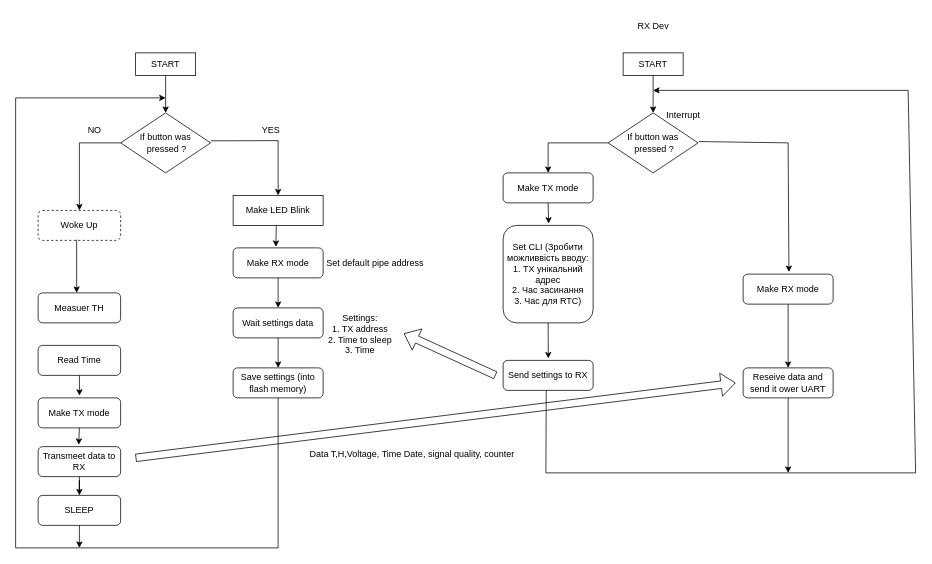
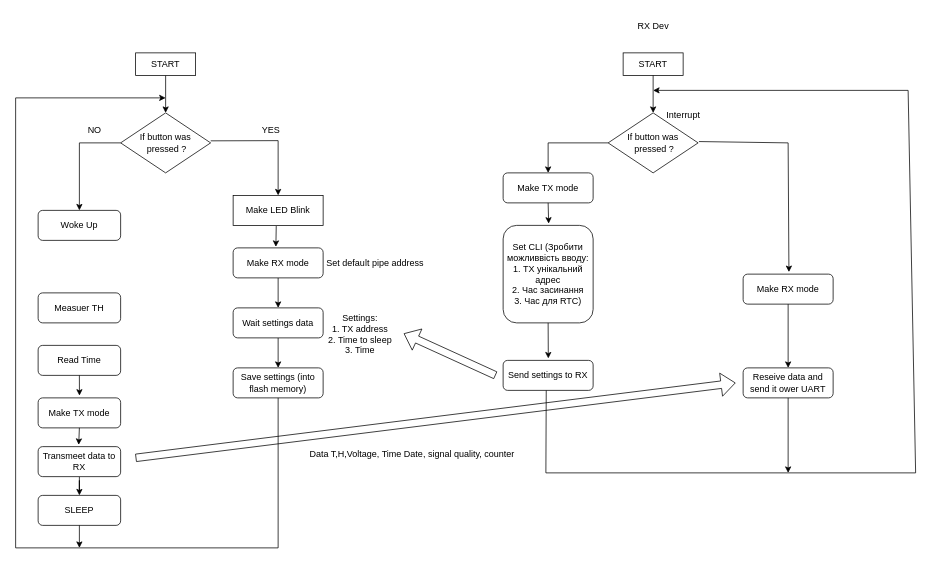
  <mxCell id="0" />
  <mxCell id="1" parent="0" />
  <mxCell id="2" value="" style="edgeStyle=orthogonalEdgeStyle;rounded=0;orthogonalLoop=1;jettySize=auto;html=1;" parent="1" source="3" target="4" edge="1"><mxGeometry relative="1" as="geometry" /></mxCell>
  <mxCell id="3" value="START" style="rounded=0;whiteSpace=wrap;html=1;" parent="1" vertex="1"><mxGeometry x="180" y="70" width="80" height="30" as="geometry" /></mxCell>
  <mxCell id="4" value="If button was&lt;div&gt;&amp;nbsp;pressed ?&lt;/div&gt;" style="rhombus;whiteSpace=wrap;html=1;" parent="1" vertex="1"><mxGeometry x="160" y="150" width="120" height="80" as="geometry" /></mxCell>
  <mxCell id="5" value="" style="edgeStyle=orthogonalEdgeStyle;rounded=0;orthogonalLoop=1;jettySize=auto;html=1;" parent="1" source="6" target="9" edge="1"><mxGeometry relative="1" as="geometry" /></mxCell>
  <mxCell id="6" value="Make RX mode" style="rounded=1;whiteSpace=wrap;html=1;" parent="1" vertex="1"><mxGeometry x="310" y="330" width="120" height="40" as="geometry" /></mxCell>
  <mxCell id="7" value="YES" style="text;html=1;align=center;verticalAlign=middle;resizable=0;points=[];autosize=1;strokeColor=none;fillColor=none;" parent="1" vertex="1"><mxGeometry x="335" y="158" width="50" height="30" as="geometry" /></mxCell>
  <mxCell id="8" value="" style="edgeStyle=orthogonalEdgeStyle;rounded=0;orthogonalLoop=1;jettySize=auto;html=1;" parent="1" source="9" target="11" edge="1"><mxGeometry relative="1" as="geometry" /></mxCell>
  <mxCell id="9" value="Wait settings data" style="rounded=1;whiteSpace=wrap;html=1;" parent="1" vertex="1"><mxGeometry x="310" y="410" width="120" height="40" as="geometry" /></mxCell>
  <mxCell id="10" value="Settings:&lt;div&gt;1. TX address&lt;br&gt;2. Time to sleep&lt;/div&gt;&lt;div&gt;3. Time&lt;/div&gt;" style="text;html=1;align=center;verticalAlign=middle;resizable=0;points=[];autosize=1;strokeColor=none;fillColor=none;" parent="1" vertex="1"><mxGeometry x="424" y="410" width="110" height="70" as="geometry" /></mxCell>
  <mxCell id="11" value="Save settings (into flash memory)" style="rounded=1;whiteSpace=wrap;html=1;" parent="1" vertex="1"><mxGeometry x="310" y="490" width="120" height="40" as="geometry" /></mxCell>
  <mxCell id="12" value="Make TX mode" style="rounded=1;whiteSpace=wrap;html=1;" parent="1" vertex="1"><mxGeometry x="50" y="530" width="110" height="40" as="geometry" /></mxCell>
  <mxCell id="13" value="Measuer TH" style="rounded=1;whiteSpace=wrap;html=1;" parent="1" vertex="1"><mxGeometry x="50" y="390" width="110" height="40" as="geometry" /></mxCell>
  <mxCell id="14" value="" style="edgeStyle=orthogonalEdgeStyle;rounded=0;orthogonalLoop=1;jettySize=auto;html=1;" parent="1" source="15" target="16" edge="1"><mxGeometry relative="1" as="geometry" /></mxCell>
  <mxCell id="15" value="Transmeet data to RX" style="rounded=1;whiteSpace=wrap;html=1;" parent="1" vertex="1"><mxGeometry x="50" y="595" width="110" height="40" as="geometry" /></mxCell>
  <mxCell id="16" value="SLEEP" style="rounded=1;whiteSpace=wrap;html=1;" parent="1" vertex="1"><mxGeometry x="50" y="660" width="110" height="40" as="geometry" /></mxCell>
- <mxCell id="17" value="Woke Up" style="rounded=1;whiteSpace=wrap;html=1;dashed=1;" parent="1" vertex="1"><mxGeometry x="50" y="280" width="110" height="40" as="geometry" /></mxCell>
+ <mxCell id="17" value="Woke Up" style="rounded=1;whiteSpace=wrap;html=1;" parent="1" vertex="1"><mxGeometry x="50" y="280" width="110" height="40" as="geometry" /></mxCell>
  <mxCell id="18" value="" style="endArrow=classic;html=1;rounded=0;exitX=0.5;exitY=1;exitDx=0;exitDy=0;" parent="1" source="11" edge="1"><mxGeometry width="50" height="50" relative="1" as="geometry"><mxPoint x="400" y="534" as="sourcePoint" /><mxPoint x="220" y="130" as="targetPoint" /><Array as="points"><mxPoint x="370" y="730" /><mxPoint x="20" y="730" /><mxPoint x="20" y="130" /></Array></mxGeometry></mxCell>
  <mxCell id="19" value="NO" style="text;html=1;align=center;verticalAlign=middle;resizable=0;points=[];autosize=1;strokeColor=none;fillColor=none;" parent="1" vertex="1"><mxGeometry x="105" y="158" width="40" height="30" as="geometry" /></mxCell>
  <mxCell id="20" value="RX Dev" style="text;html=1;align=center;verticalAlign=middle;resizable=0;points=[];autosize=1;strokeColor=none;fillColor=none;" parent="1" vertex="1"><mxGeometry x="840" y="20" width="60" height="30" as="geometry" /></mxCell>
  <mxCell id="21" value="START" style="rounded=0;whiteSpace=wrap;html=1;" parent="1" vertex="1"><mxGeometry x="830" y="70" width="80" height="30" as="geometry" /></mxCell>
  <mxCell id="22" value="If button was&lt;div&gt;&amp;nbsp;pressed ?&lt;/div&gt;" style="rhombus;whiteSpace=wrap;html=1;" parent="1" vertex="1"><mxGeometry x="810" y="150" width="120" height="80" as="geometry" /></mxCell>
  <mxCell id="23" value="" style="endArrow=classic;html=1;rounded=0;entryX=0.5;entryY=0;entryDx=0;entryDy=0;exitX=0;exitY=0.5;exitDx=0;exitDy=0;" parent="1" source="4" target="17" edge="1"><mxGeometry width="50" height="50" relative="1" as="geometry"><mxPoint x="420" y="420" as="sourcePoint" /><mxPoint x="470" y="370" as="targetPoint" /><Array as="points"><mxPoint x="105" y="190" /></Array></mxGeometry></mxCell>
  <mxCell id="24" value="Make TX mode" style="rounded=1;whiteSpace=wrap;html=1;" parent="1" vertex="1"><mxGeometry x="670" y="230" width="120" height="40" as="geometry" /></mxCell>
  <mxCell id="25" value="" style="shape=flexArrow;endArrow=classic;html=1;rounded=0;entryX=1.032;entryY=0.488;entryDx=0;entryDy=0;entryPerimeter=0;" parent="1" target="10" edge="1"><mxGeometry width="50" height="50" relative="1" as="geometry"><mxPoint x="660" y="500" as="sourcePoint" /><mxPoint x="540" y="540" as="targetPoint" /></mxGeometry></mxCell>
  <mxCell id="26" value="Set default pipe address" style="text;html=1;align=center;verticalAlign=middle;resizable=0;points=[];autosize=1;strokeColor=none;fillColor=none;" parent="1" vertex="1"><mxGeometry x="424" y="335" width="150" height="30" as="geometry" /></mxCell>
  <mxCell id="27" value="" style="endArrow=classic;html=1;rounded=0;entryX=0.5;entryY=0;entryDx=0;entryDy=0;exitX=0.5;exitY=1;exitDx=0;exitDy=0;" parent="1" source="21" target="22" edge="1"><mxGeometry width="50" height="50" relative="1" as="geometry"><mxPoint x="570" y="400" as="sourcePoint" /><mxPoint x="620" y="350" as="targetPoint" /></mxGeometry></mxCell>
  <mxCell id="28" value="Set CLI (Зробити можливвість вводу:&lt;br&gt;1. TX унікальний адрес&lt;br&gt;2. Час засинання&lt;br&gt;3. Час для RTC)" style="rounded=1;whiteSpace=wrap;html=1;" parent="1" vertex="1"><mxGeometry x="670" y="300" width="120" height="130" as="geometry" /></mxCell>
  <mxCell id="29" value="" style="endArrow=classic;html=1;rounded=0;entryX=0.506;entryY=-0.018;entryDx=0;entryDy=0;entryPerimeter=0;exitX=0.5;exitY=1;exitDx=0;exitDy=0;" parent="1" source="24" target="28" edge="1"><mxGeometry width="50" height="50" relative="1" as="geometry"><mxPoint x="570" y="350" as="sourcePoint" /><mxPoint x="620" y="300" as="targetPoint" /></mxGeometry></mxCell>
  <mxCell id="30" value="Send settings to RX" style="rounded=1;whiteSpace=wrap;html=1;" parent="1" vertex="1"><mxGeometry x="670" y="480" width="120" height="40" as="geometry" /></mxCell>
  <mxCell id="31" value="" style="endArrow=classic;html=1;rounded=0;entryX=0.502;entryY=-0.065;entryDx=0;entryDy=0;entryPerimeter=0;exitX=0.5;exitY=1;exitDx=0;exitDy=0;" parent="1" source="28" target="30" edge="1"><mxGeometry width="50" height="50" relative="1" as="geometry"><mxPoint x="590" y="480" as="sourcePoint" /><mxPoint x="640" y="430" as="targetPoint" /></mxGeometry></mxCell>
  <mxCell id="32" value="" style="endArrow=classic;html=1;rounded=0;exitX=0.479;exitY=1.002;exitDx=0;exitDy=0;exitPerimeter=0;" parent="1" source="30" edge="1"><mxGeometry width="50" height="50" relative="1" as="geometry"><mxPoint x="860" y="420" as="sourcePoint" /><mxPoint x="870" y="120" as="targetPoint" /><Array as="points"><mxPoint x="727" y="630" /><mxPoint x="1220" y="630" /><mxPoint x="1210" y="120" /></Array></mxGeometry></mxCell>
  <mxCell id="33" value="" style="endArrow=classic;html=1;rounded=0;entryX=0.5;entryY=0;entryDx=0;entryDy=0;exitX=0;exitY=0.5;exitDx=0;exitDy=0;" parent="1" source="22" target="24" edge="1"><mxGeometry width="50" height="50" relative="1" as="geometry"><mxPoint x="860" y="420" as="sourcePoint" /><mxPoint x="910" y="370" as="targetPoint" /><Array as="points"><mxPoint x="730" y="190" /></Array></mxGeometry></mxCell>
  <mxCell id="34" value="Make RX mode" style="rounded=1;whiteSpace=wrap;html=1;" parent="1" vertex="1"><mxGeometry x="990" y="365" width="120" height="40" as="geometry" /></mxCell>
  <mxCell id="35" value="" style="endArrow=classic;html=1;rounded=0;entryX=0.509;entryY=-0.07;entryDx=0;entryDy=0;entryPerimeter=0;exitX=1.009;exitY=0.478;exitDx=0;exitDy=0;exitPerimeter=0;" parent="1" source="22" target="34" edge="1"><mxGeometry width="50" height="50" relative="1" as="geometry"><mxPoint x="930" y="192.72" as="sourcePoint" /><mxPoint x="1053.96" y="230" as="targetPoint" /><Array as="points"><mxPoint x="1050" y="190" /></Array></mxGeometry></mxCell>
  <mxCell id="36" value="Reseive data and send it ower UART" style="rounded=1;whiteSpace=wrap;html=1;" parent="1" vertex="1"><mxGeometry x="990" y="490" width="120" height="40" as="geometry" /></mxCell>
  <mxCell id="37" value="Interrupt" style="text;html=1;align=center;verticalAlign=middle;resizable=0;points=[];autosize=1;strokeColor=none;fillColor=none;" parent="1" vertex="1"><mxGeometry x="875" y="138" width="70" height="30" as="geometry" /></mxCell>
  <mxCell id="38" value="Make LED Blink" style="whiteSpace=wrap;html=1;rounded=0;" parent="1" vertex="1"><mxGeometry x="310" y="260" width="120" height="40" as="geometry" /></mxCell>
  <mxCell id="39" value="" style="endArrow=classic;html=1;rounded=0;exitX=1.001;exitY=0.466;exitDx=0;exitDy=0;exitPerimeter=0;entryX=0.5;entryY=0;entryDx=0;entryDy=0;" parent="1" source="4" target="38" edge="1"><mxGeometry width="50" height="50" relative="1" as="geometry"><mxPoint x="390" y="440" as="sourcePoint" /><mxPoint x="440" y="390" as="targetPoint" /><Array as="points"><mxPoint x="370" y="187" /></Array></mxGeometry></mxCell>
  <mxCell id="40" value="" style="endArrow=classic;html=1;rounded=0;exitX=0.479;exitY=1.022;exitDx=0;exitDy=0;exitPerimeter=0;entryX=0.475;entryY=-0.035;entryDx=0;entryDy=0;entryPerimeter=0;" parent="1" source="38" target="6" edge="1"><mxGeometry width="50" height="50" relative="1" as="geometry"><mxPoint x="390" y="450" as="sourcePoint" /><mxPoint x="440" y="400" as="targetPoint" /></mxGeometry></mxCell>
  <mxCell id="41" value="" style="endArrow=classic;html=1;rounded=0;exitX=0.5;exitY=1;exitDx=0;exitDy=0;" edge="1" parent="1" source="16"><mxGeometry width="50" height="50" relative="1" as="geometry"><mxPoint x="360" y="630" as="sourcePoint" /><mxPoint x="105" y="730" as="targetPoint" /></mxGeometry></mxCell>
  <mxCell id="42" value="Read Time" style="rounded=1;whiteSpace=wrap;html=1;" vertex="1" parent="1"><mxGeometry x="50" y="460" width="110" height="40" as="geometry" /></mxCell>
  <mxCell id="43" value="" style="endArrow=classic;html=1;rounded=0;exitX=0.5;exitY=1;exitDx=0;exitDy=0;entryX=0.501;entryY=-0.075;entryDx=0;entryDy=0;entryPerimeter=0;" edge="1" parent="1" source="42" target="12"><mxGeometry width="50" height="50" relative="1" as="geometry"><mxPoint x="530" y="530" as="sourcePoint" /><mxPoint x="580" y="480" as="targetPoint" /></mxGeometry></mxCell>
  <mxCell id="44" value="" style="endArrow=classic;html=1;rounded=0;exitX=0.5;exitY=1;exitDx=0;exitDy=0;entryX=0.492;entryY=-0.06;entryDx=0;entryDy=0;entryPerimeter=0;" edge="1" parent="1" source="12" target="15"><mxGeometry width="50" height="50" relative="1" as="geometry"><mxPoint x="530" y="530" as="sourcePoint" /><mxPoint x="580" y="480" as="targetPoint" /></mxGeometry></mxCell>
- <mxCell id="45" value="" style="endArrow=classic;html=1;rounded=0;exitX=0.467;exitY=0.975;exitDx=0;exitDy=0;exitPerimeter=0;entryX=0.467;entryY=0;entryDx=0;entryDy=0;entryPerimeter=0;" edge="1" parent="1" source="17" target="13"><mxGeometry width="50" height="50" relative="1" as="geometry"><mxPoint x="530" y="530" as="sourcePoint" /><mxPoint x="580" y="480" as="targetPoint" /></mxGeometry></mxCell>
  <mxCell id="46" value="" style="endArrow=classic;html=1;rounded=0;exitX=0.5;exitY=1;exitDx=0;exitDy=0;" edge="1" parent="1" source="36"><mxGeometry width="50" height="50" relative="1" as="geometry"><mxPoint x="600" y="400" as="sourcePoint" /><mxPoint x="1050" y="630" as="targetPoint" /></mxGeometry></mxCell>
  <mxCell id="47" value="" style="endArrow=classic;html=1;rounded=0;exitX=0.5;exitY=1;exitDx=0;exitDy=0;entryX=0.5;entryY=0;entryDx=0;entryDy=0;" edge="1" parent="1" source="34" target="36"><mxGeometry width="50" height="50" relative="1" as="geometry"><mxPoint x="600" y="400" as="sourcePoint" /><mxPoint x="1050" y="450" as="targetPoint" /></mxGeometry></mxCell>
  <mxCell id="48" value="" style="shape=flexArrow;endArrow=classic;html=1;rounded=0;" edge="1" parent="1"><mxGeometry width="50" height="50" relative="1" as="geometry"><mxPoint x="180" y="610" as="sourcePoint" /><mxPoint x="980" y="510" as="targetPoint" /></mxGeometry></mxCell>
  <mxCell id="49" value="Data T,H,Voltage, Time Date, signal quality, counter&amp;nbsp;" style="text;html=1;align=center;verticalAlign=middle;resizable=0;points=[];autosize=1;strokeColor=none;fillColor=none;" vertex="1" parent="1"><mxGeometry x="400" y="590" width="300" height="30" as="geometry" /></mxCell>
